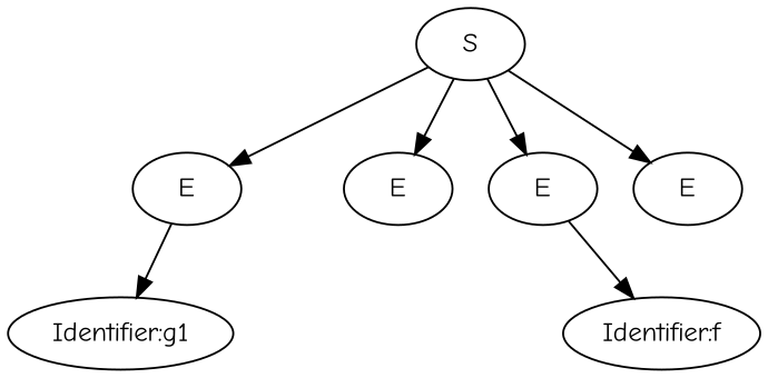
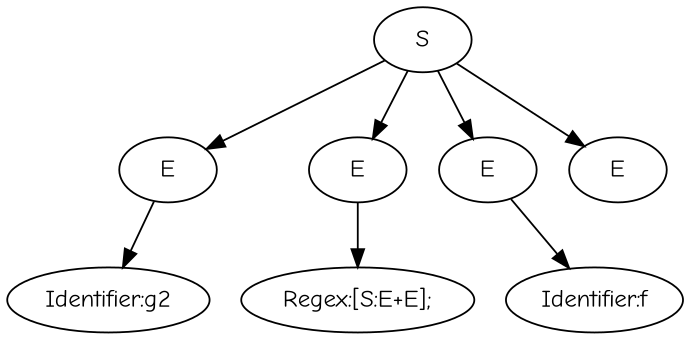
  digraph {
    fontname="Comic Neue"
    ordering=out
    node [fontname="Comic Neue"]
    edge [fontname="Comic Neue"]
-   n1 [label="Identifier:g1"]
+   n1 [label="Identifier:g2"]
    n2 [label=E]
+   n3 [label="Regex:[S:E+E];"]
    n4 [label=E]
    n5 [label="Identifier:f"]
    n6 [label=E]
    n7 [label=E]
    n8 [label=S]
    n2 -> n1
+   n4 -> n3
    n6 -> n5
    n8 -> n2
    n8 -> n4
    n8 -> n6
    n8 -> n7
  }
